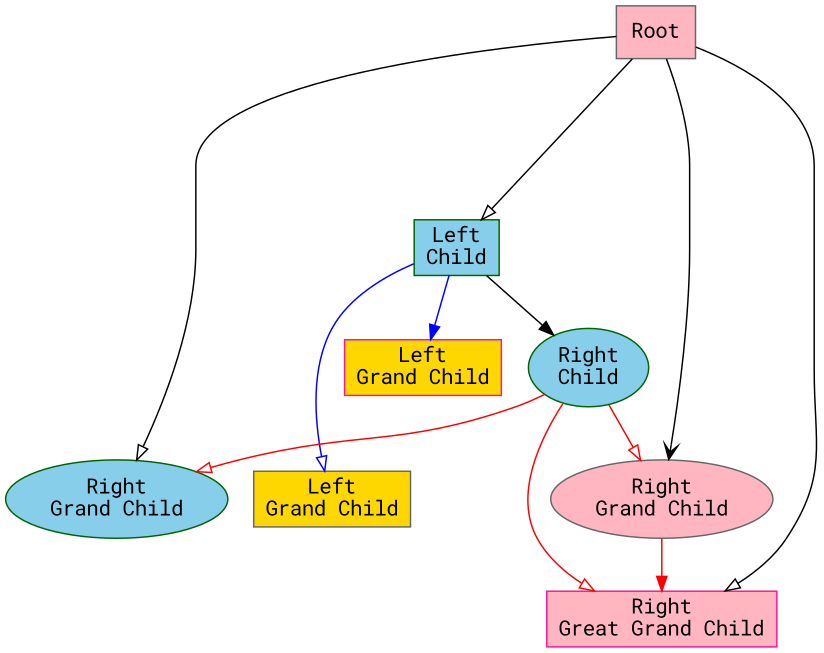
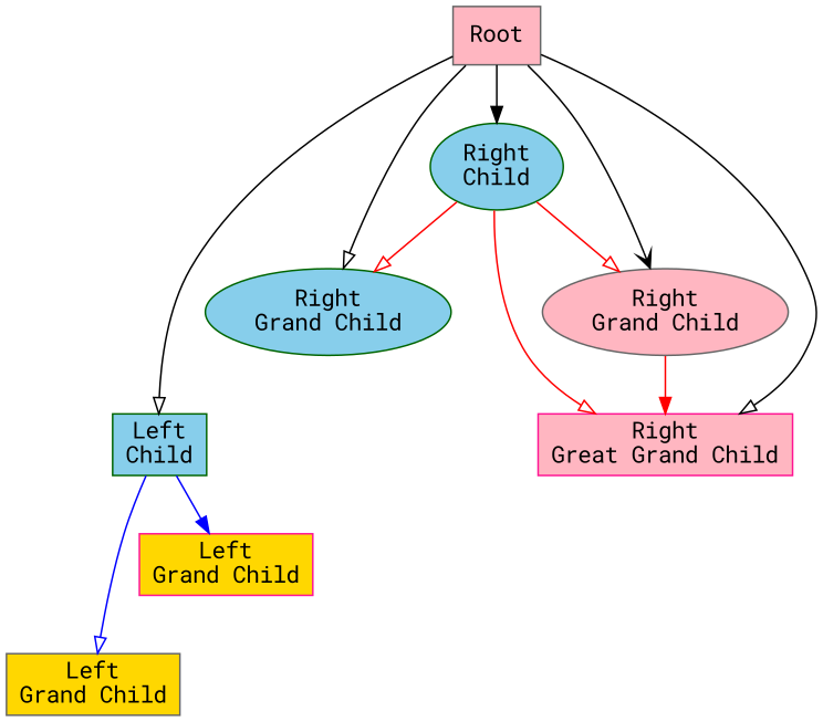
  digraph {
    fontname="Roboto Mono"
    splines=true
    node [color=gray40 fillcolor=lightpink fontname="Roboto Mono" shape=rectangle style=filled]
    edge [arrowhead=onormal fontname="Roboto Mono"]
    n1 [label=Root]
    n2 [color=darkgreen fillcolor=skyblue label="Left\nChild"]
    n3 [color=darkgreen fillcolor=skyblue label="Right\nChild" shape=ellipse]
    n4 [color=darkgreen fillcolor=skyblue label="Right\nGrand Child" shape=ellipse]
    n5 [label="Right\nGrand Child" shape=ellipse]
    n6 [color=deeppink label="Right\nGreat Grand Child" shape=box]
    n7 [fillcolor=gold label="Left\nGrand Child"]
    n8 [color=deeppink fillcolor=gold label="Left\nGrand Child"]
    n1 -> n2 [minlen=3]
-   n2 -> n3 [arrowhead=normal]
+   n1 -> n3 [arrowhead=normal]
    n1 -> n4
    n1 -> n5 [arrowhead=vee]
    n1 -> n6
    n2 -> n7 [color="#0000ff" minlen=2]
    n2 -> n8 [arrowhead=normal color="#0000ff"]
    n3 -> n4 [color="#ff0000"]
    n3 -> n5 [color="#ff0000"]
    n3 -> n6 [color="#ff0000"]
    n5 -> n6 [arrowhead=normal color="#ff0000"]
  }
